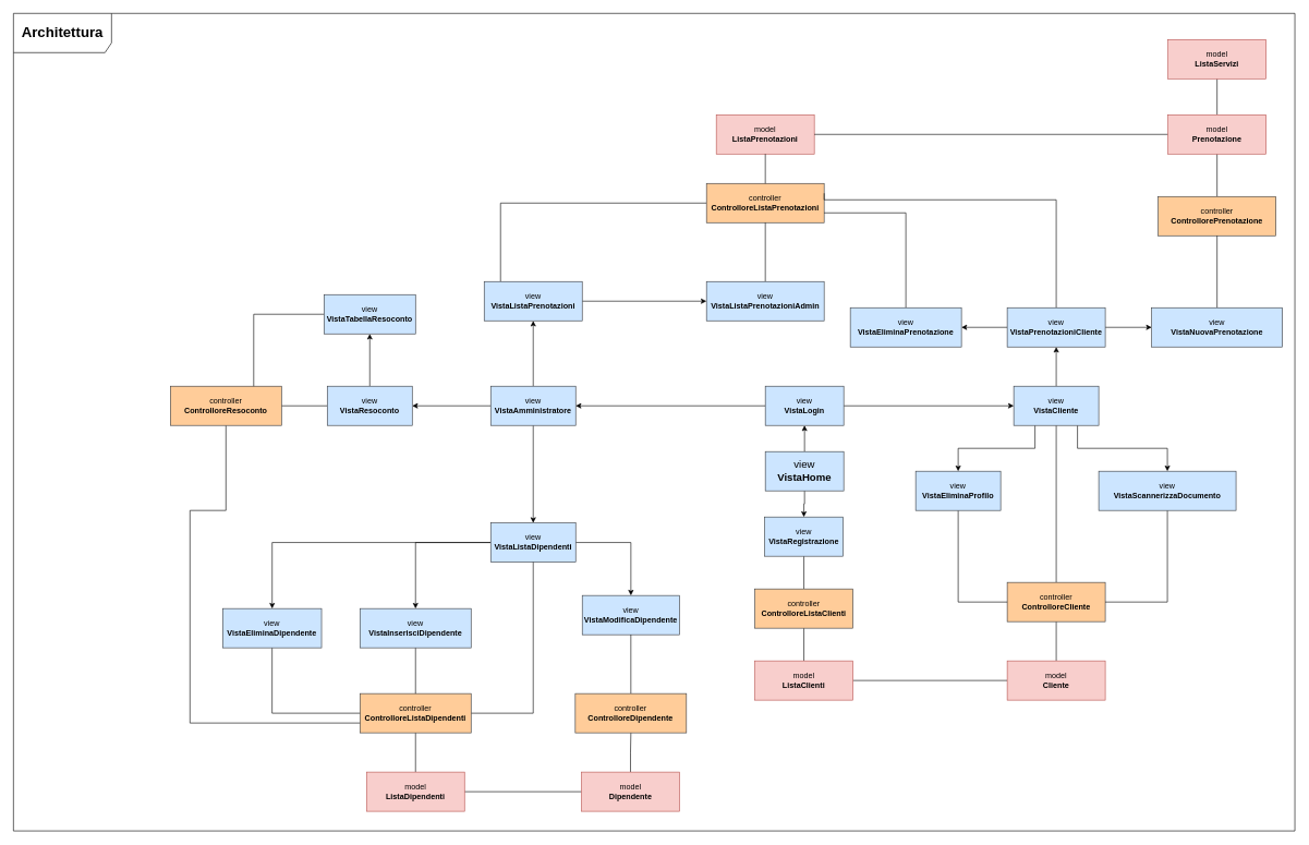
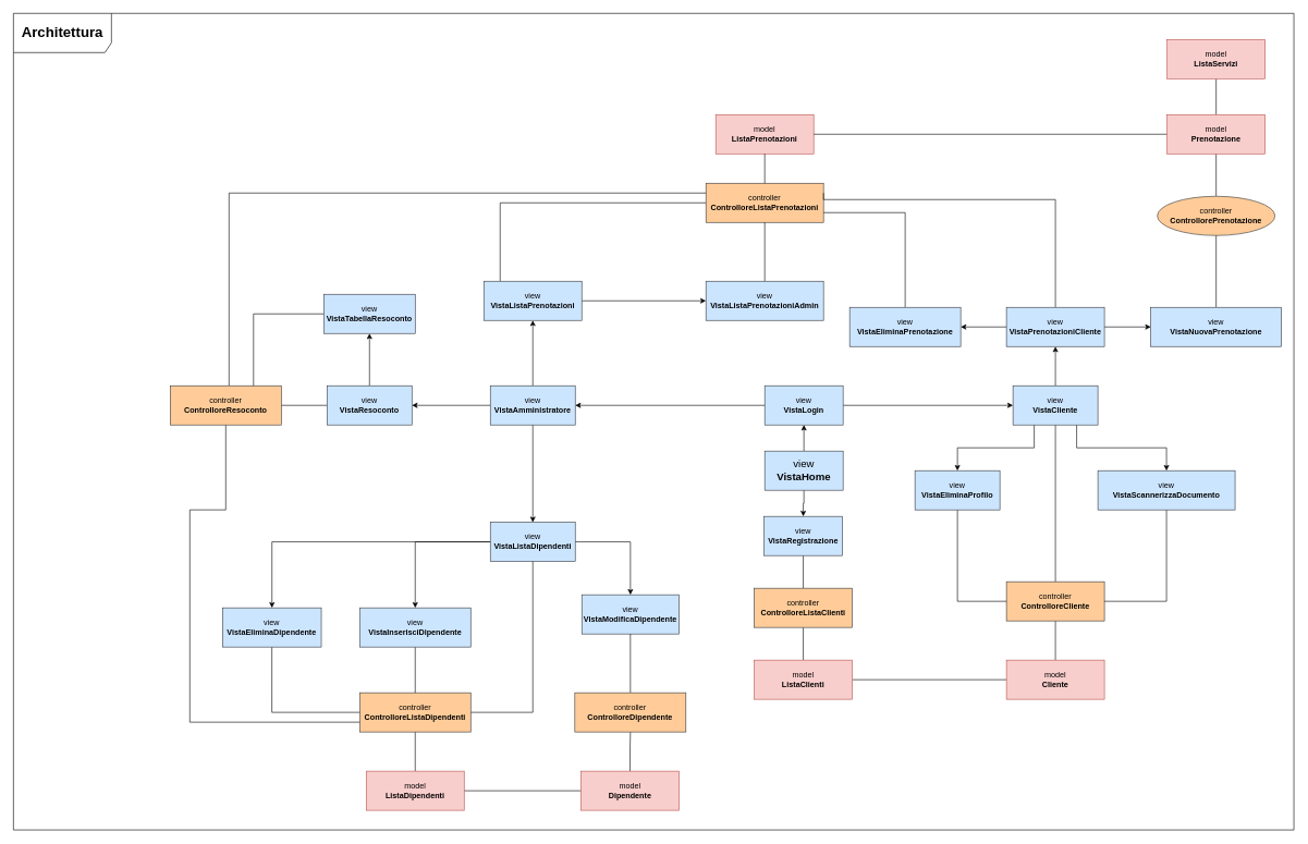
  <mxCell id="0" />
  <mxCell id="1" parent="0" />
  <mxCell id="2" value="" style="edgeStyle=orthogonalEdgeStyle;rounded=0;orthogonalLoop=1;jettySize=auto;html=1;" parent="1" source="4" target="18" edge="1"><mxGeometry relative="1" as="geometry" /></mxCell>
  <mxCell id="3" style="edgeStyle=orthogonalEdgeStyle;rounded=0;orthogonalLoop=1;jettySize=auto;html=1;endArrow=classic;endFill=1;" parent="1" source="4" target="15" edge="1"><mxGeometry relative="1" as="geometry" /></mxCell>
  <mxCell id="4" value="&lt;font style=&quot;font-size: 16px&quot;&gt;view&lt;br&gt;&lt;b&gt;&lt;font style=&quot;font-size: 16px&quot;&gt;VistaHome&lt;/font&gt;&lt;/b&gt;&lt;/font&gt;" style="rounded=0;whiteSpace=wrap;html=1;fillColor=#cce5ff;strokeColor=#36393d;" parent="1" vertex="1"><mxGeometry x="1170" y="690" width="120" height="60" as="geometry" /></mxCell>
  <mxCell id="5" value="" style="edgeStyle=orthogonalEdgeStyle;rounded=0;orthogonalLoop=1;jettySize=auto;html=1;endArrow=classic;endFill=1;" parent="1" source="8" target="26" edge="1"><mxGeometry relative="1" as="geometry" /></mxCell>
  <mxCell id="6" value="" style="edgeStyle=orthogonalEdgeStyle;rounded=0;orthogonalLoop=1;jettySize=auto;html=1;endArrow=classic;endFill=1;" parent="1" source="8" target="33" edge="1"><mxGeometry relative="1" as="geometry" /></mxCell>
  <mxCell id="7" value="" style="edgeStyle=orthogonalEdgeStyle;rounded=0;orthogonalLoop=1;jettySize=auto;html=1;endArrow=classic;endFill=1;" parent="1" source="8" target="41" edge="1"><mxGeometry relative="1" as="geometry" /></mxCell>
  <mxCell id="8" value="view&lt;br&gt;&lt;b&gt;VistaAmministratore&lt;/b&gt;" style="rounded=0;whiteSpace=wrap;html=1;fillColor=#cce5ff;strokeColor=#36393d;" parent="1" vertex="1"><mxGeometry x="750" y="590" width="130" height="60" as="geometry" /></mxCell>
  <mxCell id="9" value="" style="edgeStyle=orthogonalEdgeStyle;rounded=0;orthogonalLoop=1;jettySize=auto;html=1;endArrow=classic;endFill=1;" parent="1" source="13" target="45" edge="1"><mxGeometry relative="1" as="geometry" /></mxCell>
  <mxCell id="10" value="" style="edgeStyle=orthogonalEdgeStyle;rounded=0;orthogonalLoop=1;jettySize=auto;html=1;endArrow=classic;endFill=1;exitX=0.25;exitY=1;exitDx=0;exitDy=0;" parent="1" source="13" target="67" edge="1"><mxGeometry relative="1" as="geometry" /></mxCell>
  <mxCell id="11" value="" style="edgeStyle=orthogonalEdgeStyle;rounded=0;orthogonalLoop=1;jettySize=auto;html=1;endArrow=classic;endFill=1;exitX=0.75;exitY=1;exitDx=0;exitDy=0;" parent="1" source="13" target="69" edge="1"><mxGeometry relative="1" as="geometry" /></mxCell>
  <mxCell id="12" style="edgeStyle=orthogonalEdgeStyle;rounded=0;orthogonalLoop=1;jettySize=auto;html=1;endArrow=none;endFill=0;" parent="1" source="13" target="65" edge="1"><mxGeometry relative="1" as="geometry" /></mxCell>
  <mxCell id="13" value="view&lt;br&gt;&lt;b&gt;VistaCliente&lt;/b&gt;" style="rounded=0;whiteSpace=wrap;html=1;fillColor=#cce5ff;strokeColor=#36393d;" parent="1" vertex="1"><mxGeometry x="1550" y="590" width="130" height="60" as="geometry" /></mxCell>
  <mxCell id="14" value="" style="edgeStyle=orthogonalEdgeStyle;rounded=0;orthogonalLoop=1;jettySize=auto;html=1;strokeColor=#000000;endArrow=none;endFill=0;" parent="1" source="15" target="20" edge="1"><mxGeometry relative="1" as="geometry" /></mxCell>
  <mxCell id="15" value="view&lt;br&gt;&lt;b&gt;VistaRegistrazione&lt;/b&gt;" style="rounded=0;whiteSpace=wrap;html=1;fillColor=#cce5ff;strokeColor=#36393d;" parent="1" vertex="1"><mxGeometry x="1169" y="790" width="120" height="60" as="geometry" /></mxCell>
  <mxCell id="16" value="" style="edgeStyle=orthogonalEdgeStyle;rounded=0;orthogonalLoop=1;jettySize=auto;html=1;" parent="1" source="18" target="8" edge="1"><mxGeometry relative="1" as="geometry" /></mxCell>
  <mxCell id="17" value="" style="edgeStyle=orthogonalEdgeStyle;rounded=0;orthogonalLoop=1;jettySize=auto;html=1;" parent="1" source="18" target="13" edge="1"><mxGeometry relative="1" as="geometry" /></mxCell>
  <mxCell id="18" value="view&lt;br&gt;&lt;b&gt;VistaLogin&lt;/b&gt;" style="rounded=0;whiteSpace=wrap;html=1;fillColor=#cce5ff;strokeColor=#36393d;" parent="1" vertex="1"><mxGeometry x="1170" y="590" width="120" height="60" as="geometry" /></mxCell>
  <mxCell id="19" value="" style="edgeStyle=orthogonalEdgeStyle;rounded=0;orthogonalLoop=1;jettySize=auto;html=1;endArrow=none;endFill=0;" parent="1" source="20" target="22" edge="1"><mxGeometry relative="1" as="geometry" /></mxCell>
  <mxCell id="20" value="controller&lt;br&gt;&lt;b&gt;ControlloreListaClienti&lt;/b&gt;" style="rounded=0;whiteSpace=wrap;html=1;fillColor=#ffcc99;strokeColor=#36393d;" parent="1" vertex="1"><mxGeometry x="1154" y="900" width="150" height="60" as="geometry" /></mxCell>
  <mxCell id="21" value="" style="edgeStyle=orthogonalEdgeStyle;rounded=0;orthogonalLoop=1;jettySize=auto;html=1;endArrow=none;endFill=0;" parent="1" source="22" target="57" edge="1"><mxGeometry relative="1" as="geometry" /></mxCell>
  <mxCell id="22" value="model&lt;br&gt;&lt;b&gt;ListaClienti&lt;/b&gt;" style="rounded=0;whiteSpace=wrap;html=1;fillColor=#f8cecc;strokeColor=#b85450;" parent="1" vertex="1"><mxGeometry x="1154" y="1010" width="150" height="60" as="geometry" /></mxCell>
  <mxCell id="23" value="&lt;font style=&quot;font-size: 22px&quot;&gt;&lt;b&gt;Architettura&lt;/b&gt;&lt;/font&gt;" style="shape=umlFrame;whiteSpace=wrap;html=1;width=150;height=60;" parent="1" vertex="1"><mxGeometry x="20" y="20" width="1960" height="1250" as="geometry" /></mxCell>
  <mxCell id="24" value="" style="edgeStyle=orthogonalEdgeStyle;rounded=0;orthogonalLoop=1;jettySize=auto;html=1;endArrow=none;endFill=0;entryX=0;entryY=0.5;entryDx=0;entryDy=0;" parent="1" source="26" target="27" edge="1"><mxGeometry relative="1" as="geometry"><Array as="points"><mxPoint x="765" y="310" /></Array></mxGeometry></mxCell>
  <mxCell id="25" value="" style="edgeStyle=orthogonalEdgeStyle;rounded=0;orthogonalLoop=1;jettySize=auto;html=1;endArrow=classic;endFill=1;" parent="1" source="26" target="76" edge="1"><mxGeometry relative="1" as="geometry" /></mxCell>
  <mxCell id="26" value="view&lt;br&gt;&lt;b&gt;VistaListaPrenotazioni&lt;/b&gt;" style="rounded=0;whiteSpace=wrap;html=1;fillColor=#cce5ff;strokeColor=#36393d;" parent="1" vertex="1"><mxGeometry x="740" y="430" width="150" height="60" as="geometry" /></mxCell>
  <mxCell id="27" value="controller&lt;br&gt;&lt;b&gt;ControlloreListaPrenotazioni&lt;/b&gt;" style="rounded=0;whiteSpace=wrap;html=1;fillColor=#ffcc99;strokeColor=#36393d;" parent="1" vertex="1"><mxGeometry x="1080" y="280" width="180" height="60" as="geometry" /></mxCell>
  <mxCell id="28" value="model&lt;br&gt;&lt;b&gt;ListaPrenotazioni&lt;/b&gt;" style="rounded=0;whiteSpace=wrap;html=1;fillColor=#f8cecc;strokeColor=#b85450;" parent="1" vertex="1"><mxGeometry x="1095" y="175" width="150" height="60" as="geometry" /></mxCell>
  <mxCell id="29" value="" style="edgeStyle=orthogonalEdgeStyle;rounded=0;orthogonalLoop=1;jettySize=auto;html=1;endArrow=none;endFill=0;" parent="1" source="27" target="28" edge="1"><mxGeometry relative="1" as="geometry"><mxPoint x="995" y="290" as="sourcePoint" /><mxPoint x="995" y="210" as="targetPoint" /></mxGeometry></mxCell>
  <mxCell id="30" value="" style="edgeStyle=orthogonalEdgeStyle;rounded=0;orthogonalLoop=1;jettySize=auto;html=1;" parent="1" source="33" target="58" edge="1"><mxGeometry relative="1" as="geometry" /></mxCell>
  <mxCell id="31" value="" style="edgeStyle=orthogonalEdgeStyle;rounded=0;orthogonalLoop=1;jettySize=auto;html=1;endArrow=classic;endFill=1;" parent="1" source="33" target="62" edge="1"><mxGeometry relative="1" as="geometry" /></mxCell>
  <mxCell id="32" value="" style="edgeStyle=orthogonalEdgeStyle;rounded=0;orthogonalLoop=1;jettySize=auto;html=1;endArrow=classic;endFill=1;" parent="1" source="33" target="64" edge="1"><mxGeometry relative="1" as="geometry" /></mxCell>
  <mxCell id="33" value="view&lt;br&gt;&lt;b&gt;VistaListaDipendenti&lt;/b&gt;" style="rounded=0;whiteSpace=wrap;html=1;fillColor=#cce5ff;strokeColor=#36393d;" parent="1" vertex="1"><mxGeometry x="750" y="799" width="130" height="60" as="geometry" /></mxCell>
  <mxCell id="34" value="" style="edgeStyle=orthogonalEdgeStyle;rounded=0;orthogonalLoop=1;jettySize=auto;html=1;endArrow=none;endFill=0;" parent="1" source="36" target="38" edge="1"><mxGeometry relative="1" as="geometry" /></mxCell>
  <mxCell id="35" style="edgeStyle=orthogonalEdgeStyle;rounded=0;orthogonalLoop=1;jettySize=auto;html=1;entryX=0.5;entryY=1;entryDx=0;entryDy=0;endArrow=none;endFill=0;" parent="1" source="36" target="33" edge="1"><mxGeometry relative="1" as="geometry" /></mxCell>
  <mxCell id="36" value="controller&lt;br&gt;&lt;b&gt;ControlloreListaDipendenti&lt;/b&gt;" style="rounded=0;whiteSpace=wrap;html=1;fillColor=#ffcc99;strokeColor=#36393d;" parent="1" vertex="1"><mxGeometry x="550" y="1060" width="170" height="60" as="geometry" /></mxCell>
  <mxCell id="37" value="" style="edgeStyle=orthogonalEdgeStyle;rounded=0;orthogonalLoop=1;jettySize=auto;html=1;endArrow=none;endFill=0;" parent="1" source="38" target="47" edge="1"><mxGeometry relative="1" as="geometry" /></mxCell>
  <mxCell id="38" value="model&lt;br&gt;&lt;b&gt;ListaDipendenti&lt;/b&gt;" style="rounded=0;whiteSpace=wrap;html=1;fillColor=#f8cecc;strokeColor=#b85450;" parent="1" vertex="1"><mxGeometry x="560" y="1180" width="150" height="60" as="geometry" /></mxCell>
  <mxCell id="39" value="" style="edgeStyle=orthogonalEdgeStyle;rounded=0;orthogonalLoop=1;jettySize=auto;html=1;endArrow=none;endFill=0;" parent="1" source="41" target="50" edge="1"><mxGeometry relative="1" as="geometry" /></mxCell>
  <mxCell id="40" value="" style="edgeStyle=orthogonalEdgeStyle;rounded=0;orthogonalLoop=1;jettySize=auto;html=1;endArrow=classic;endFill=1;" parent="1" source="41" target="78" edge="1"><mxGeometry relative="1" as="geometry" /></mxCell>
  <mxCell id="41" value="view&lt;br&gt;&lt;b&gt;VistaResoconto&lt;/b&gt;" style="rounded=0;whiteSpace=wrap;html=1;fillColor=#cce5ff;strokeColor=#36393d;" parent="1" vertex="1"><mxGeometry x="500" y="590" width="130" height="60" as="geometry" /></mxCell>
  <mxCell id="42" value="" style="edgeStyle=orthogonalEdgeStyle;rounded=0;orthogonalLoop=1;jettySize=auto;html=1;endArrow=classic;endFill=1;" parent="1" source="45" target="71" edge="1"><mxGeometry relative="1" as="geometry" /></mxCell>
  <mxCell id="43" value="" style="edgeStyle=orthogonalEdgeStyle;rounded=0;orthogonalLoop=1;jettySize=auto;html=1;endArrow=classic;endFill=1;" parent="1" source="45" target="73" edge="1"><mxGeometry relative="1" as="geometry" /></mxCell>
  <mxCell id="44" style="edgeStyle=orthogonalEdgeStyle;rounded=0;orthogonalLoop=1;jettySize=auto;html=1;entryX=1;entryY=0.25;entryDx=0;entryDy=0;endArrow=none;endFill=0;exitX=0.5;exitY=0;exitDx=0;exitDy=0;" parent="1" source="45" target="27" edge="1"><mxGeometry relative="1" as="geometry"><Array as="points"><mxPoint x="1615" y="305" /></Array></mxGeometry></mxCell>
  <mxCell id="45" value="view&lt;br&gt;&lt;b&gt;VistaPrenotazioniCliente&lt;/b&gt;" style="rounded=0;whiteSpace=wrap;html=1;fillColor=#cce5ff;strokeColor=#36393d;" parent="1" vertex="1"><mxGeometry x="1540" y="470" width="150" height="60" as="geometry" /></mxCell>
  <mxCell id="46" style="edgeStyle=orthogonalEdgeStyle;rounded=0;orthogonalLoop=1;jettySize=auto;html=1;endArrow=none;endFill=0;" parent="1" source="47" target="60" edge="1"><mxGeometry relative="1" as="geometry" /></mxCell>
  <mxCell id="47" value="model&lt;br&gt;&lt;b&gt;Dipendente&lt;/b&gt;" style="rounded=0;whiteSpace=wrap;html=1;fillColor=#f8cecc;strokeColor=#b85450;" parent="1" vertex="1"><mxGeometry x="888.75" y="1180" width="150" height="60" as="geometry" /></mxCell>
+ <mxCell id="48" style="edgeStyle=orthogonalEdgeStyle;rounded=0;orthogonalLoop=1;jettySize=auto;html=1;entryX=0;entryY=0.25;entryDx=0;entryDy=0;endArrow=none;endFill=0;" parent="1" source="50" target="27" edge="1"><mxGeometry relative="1" as="geometry"><Array as="points"><mxPoint x="350" y="295" /></Array></mxGeometry></mxCell>
  <mxCell id="49" style="edgeStyle=orthogonalEdgeStyle;rounded=0;orthogonalLoop=1;jettySize=auto;html=1;entryX=0;entryY=0.75;entryDx=0;entryDy=0;endArrow=none;endFill=0;" parent="1" source="50" target="36" edge="1"><mxGeometry relative="1" as="geometry"><Array as="points"><mxPoint x="345" y="780" /><mxPoint x="290" y="780" /><mxPoint x="290" y="1105" /></Array></mxGeometry></mxCell>
  <mxCell id="50" value="controller&lt;br&gt;&lt;b&gt;ControlloreResoconto&lt;/b&gt;" style="rounded=0;whiteSpace=wrap;html=1;fillColor=#ffcc99;strokeColor=#36393d;" parent="1" vertex="1"><mxGeometry x="260" y="590" width="170" height="60" as="geometry" /></mxCell>
  <mxCell id="51" value="" style="edgeStyle=orthogonalEdgeStyle;rounded=0;orthogonalLoop=1;jettySize=auto;html=1;endArrow=none;endFill=0;" parent="1" source="52" target="55" edge="1"><mxGeometry relative="1" as="geometry" /></mxCell>
- <mxCell id="52" value="controller&lt;br&gt;&lt;b&gt;ControllorePrenotazione&lt;/b&gt;" style="rounded=0;whiteSpace=wrap;html=1;fillColor=#ffcc99;strokeColor=#36393d;" parent="1" vertex="1"><mxGeometry x="1771" y="300" width="180" height="60" as="geometry" /></mxCell>
+ <mxCell id="52" value="controller&lt;br&gt;&lt;b&gt;ControllorePrenotazione&lt;/b&gt;" style="ellipse;whiteSpace=wrap;html=1;fillColor=#ffcc99;strokeColor=#36393d;" parent="1" vertex="1"><mxGeometry x="1771" y="300" width="180" height="60" as="geometry" /></mxCell>
  <mxCell id="53" value="" style="edgeStyle=orthogonalEdgeStyle;rounded=0;orthogonalLoop=1;jettySize=auto;html=1;endArrow=none;endFill=0;entryX=1;entryY=0.5;entryDx=0;entryDy=0;" parent="1" source="55" target="28" edge="1"><mxGeometry relative="1" as="geometry"><mxPoint x="1350" y="290" as="targetPoint" /></mxGeometry></mxCell>
  <mxCell id="54" style="edgeStyle=orthogonalEdgeStyle;rounded=0;orthogonalLoop=1;jettySize=auto;html=1;entryX=0.5;entryY=1;entryDx=0;entryDy=0;endArrow=none;endFill=0;" parent="1" source="55" target="74" edge="1"><mxGeometry relative="1" as="geometry" /></mxCell>
  <mxCell id="55" value="model&lt;br&gt;&lt;b&gt;Prenotazione&lt;/b&gt;" style="rounded=0;whiteSpace=wrap;html=1;fillColor=#f8cecc;strokeColor=#b85450;" parent="1" vertex="1"><mxGeometry x="1786" y="175" width="150" height="60" as="geometry" /></mxCell>
  <mxCell id="56" value="" style="edgeStyle=orthogonalEdgeStyle;rounded=0;orthogonalLoop=1;jettySize=auto;html=1;endArrow=none;endFill=0;" parent="1" source="57" target="65" edge="1"><mxGeometry relative="1" as="geometry" /></mxCell>
  <mxCell id="57" value="model&lt;br&gt;&lt;b&gt;Cliente&lt;/b&gt;" style="rounded=0;whiteSpace=wrap;html=1;fillColor=#f8cecc;strokeColor=#b85450;" parent="1" vertex="1"><mxGeometry x="1540" y="1010" width="150" height="60" as="geometry" /></mxCell>
  <mxCell id="58" value="view&lt;br&gt;&lt;b&gt;VistaModificaDipendente&lt;/b&gt;" style="rounded=0;whiteSpace=wrap;html=1;fillColor=#cce5ff;strokeColor=#36393d;" parent="1" vertex="1"><mxGeometry x="890" y="910" width="148.75" height="60" as="geometry" /></mxCell>
  <mxCell id="59" value="" style="edgeStyle=orthogonalEdgeStyle;rounded=0;orthogonalLoop=1;jettySize=auto;html=1;endArrow=none;endFill=0;" parent="1" source="60" target="58" edge="1"><mxGeometry relative="1" as="geometry" /></mxCell>
  <mxCell id="60" value="controller&lt;br&gt;&lt;b&gt;ControlloreDipendente&lt;/b&gt;" style="rounded=0;whiteSpace=wrap;html=1;fillColor=#ffcc99;strokeColor=#36393d;" parent="1" vertex="1"><mxGeometry x="879.37" y="1060" width="170" height="60" as="geometry" /></mxCell>
  <mxCell id="61" value="" style="edgeStyle=orthogonalEdgeStyle;rounded=0;orthogonalLoop=1;jettySize=auto;html=1;endArrow=none;endFill=0;entryX=0;entryY=0.5;entryDx=0;entryDy=0;exitX=0.5;exitY=1;exitDx=0;exitDy=0;" edge="1" parent="1" source="62" target="36"><mxGeometry relative="1" as="geometry"><mxPoint x="415.625" y="1070" as="targetPoint" /></mxGeometry></mxCell>
  <mxCell id="62" value="view&lt;br&gt;&lt;b&gt;VistaEliminaDipendente&lt;/b&gt;" style="rounded=0;whiteSpace=wrap;html=1;fillColor=#cce5ff;strokeColor=#36393d;" parent="1" vertex="1"><mxGeometry x="340" y="930" width="151.25" height="60" as="geometry" /></mxCell>
  <mxCell id="63" style="edgeStyle=orthogonalEdgeStyle;rounded=0;orthogonalLoop=1;jettySize=auto;html=1;endArrow=none;endFill=0;" parent="1" source="64" target="36" edge="1"><mxGeometry relative="1" as="geometry" /></mxCell>
  <mxCell id="64" value="view&lt;br&gt;&lt;b&gt;VistaInserisciDipendente&lt;/b&gt;" style="rounded=0;whiteSpace=wrap;html=1;fillColor=#cce5ff;strokeColor=#36393d;" parent="1" vertex="1"><mxGeometry x="550" y="930" width="170" height="60" as="geometry" /></mxCell>
  <mxCell id="65" value="controller&lt;br&gt;&lt;b&gt;ControlloreCliente&lt;br&gt;&lt;/b&gt;" style="rounded=0;whiteSpace=wrap;html=1;fillColor=#ffcc99;strokeColor=#36393d;" parent="1" vertex="1"><mxGeometry x="1540" y="890" width="150" height="60" as="geometry" /></mxCell>
  <mxCell id="66" style="edgeStyle=orthogonalEdgeStyle;rounded=0;orthogonalLoop=1;jettySize=auto;html=1;entryX=0;entryY=0.5;entryDx=0;entryDy=0;endArrow=none;endFill=0;exitX=0.5;exitY=1;exitDx=0;exitDy=0;" parent="1" source="67" target="65" edge="1"><mxGeometry relative="1" as="geometry" /></mxCell>
  <mxCell id="67" value="view&lt;br&gt;&lt;b&gt;VistaEliminaProfilo&lt;br&gt;&lt;/b&gt;" style="rounded=0;whiteSpace=wrap;html=1;fillColor=#cce5ff;strokeColor=#36393d;" parent="1" vertex="1"><mxGeometry x="1400" y="720" width="130" height="60" as="geometry" /></mxCell>
  <mxCell id="68" style="edgeStyle=orthogonalEdgeStyle;rounded=0;orthogonalLoop=1;jettySize=auto;html=1;entryX=1;entryY=0.5;entryDx=0;entryDy=0;endArrow=none;endFill=0;" parent="1" source="69" target="65" edge="1"><mxGeometry relative="1" as="geometry" /></mxCell>
  <mxCell id="69" value="view&lt;br&gt;&lt;b&gt;VistaScannerizzaDocumento&lt;br&gt;&lt;/b&gt;" style="rounded=0;whiteSpace=wrap;html=1;fillColor=#cce5ff;strokeColor=#36393d;" parent="1" vertex="1"><mxGeometry x="1680" y="720" width="210" height="60" as="geometry" /></mxCell>
  <mxCell id="70" style="edgeStyle=orthogonalEdgeStyle;rounded=0;orthogonalLoop=1;jettySize=auto;html=1;endArrow=none;endFill=0;" parent="1" source="71" target="52" edge="1"><mxGeometry relative="1" as="geometry" /></mxCell>
  <mxCell id="71" value="view&lt;br&gt;&lt;b&gt;VistaNuovaPrenotazione&lt;/b&gt;" style="rounded=0;whiteSpace=wrap;html=1;fillColor=#cce5ff;strokeColor=#36393d;" parent="1" vertex="1"><mxGeometry x="1761" y="470" width="200" height="60" as="geometry" /></mxCell>
  <mxCell id="72" style="edgeStyle=orthogonalEdgeStyle;rounded=0;orthogonalLoop=1;jettySize=auto;html=1;endArrow=none;endFill=0;exitX=0.5;exitY=0;exitDx=0;exitDy=0;entryX=1;entryY=0.75;entryDx=0;entryDy=0;" parent="1" source="73" target="27" edge="1"><mxGeometry relative="1" as="geometry"><mxPoint x="1070" y="320" as="targetPoint" /></mxGeometry></mxCell>
  <mxCell id="73" value="view&lt;br&gt;&lt;b&gt;VistaEliminaPrenotazione&lt;/b&gt;" style="rounded=0;whiteSpace=wrap;html=1;fillColor=#cce5ff;strokeColor=#36393d;" parent="1" vertex="1"><mxGeometry x="1300" y="470" width="170" height="60" as="geometry" /></mxCell>
  <mxCell id="74" value="model&lt;br&gt;&lt;b&gt;ListaServizi&lt;br&gt;&lt;/b&gt;" style="rounded=0;whiteSpace=wrap;html=1;fillColor=#f8cecc;strokeColor=#b85450;" parent="1" vertex="1"><mxGeometry x="1786" y="60" width="150" height="60" as="geometry" /></mxCell>
  <mxCell id="75" style="edgeStyle=orthogonalEdgeStyle;rounded=0;orthogonalLoop=1;jettySize=auto;html=1;entryX=0.5;entryY=1;entryDx=0;entryDy=0;endArrow=none;endFill=0;" parent="1" source="76" target="27" edge="1"><mxGeometry relative="1" as="geometry" /></mxCell>
  <mxCell id="76" value="view&lt;br&gt;&lt;b&gt;VistaListaPrenotazioniAdmin&lt;/b&gt;" style="rounded=0;whiteSpace=wrap;html=1;fillColor=#cce5ff;strokeColor=#36393d;" parent="1" vertex="1"><mxGeometry x="1080" y="430" width="180" height="60" as="geometry" /></mxCell>
  <mxCell id="77" style="edgeStyle=orthogonalEdgeStyle;rounded=0;orthogonalLoop=1;jettySize=auto;html=1;entryX=0.75;entryY=0;entryDx=0;entryDy=0;endArrow=none;endFill=0;" edge="1" parent="1" source="78" target="50"><mxGeometry relative="1" as="geometry" /></mxCell>
  <mxCell id="78" value="view&lt;br&gt;&lt;b&gt;VistaTabellaResoconto&lt;/b&gt;" style="rounded=0;whiteSpace=wrap;html=1;fillColor=#cce5ff;strokeColor=#36393d;" parent="1" vertex="1"><mxGeometry x="495" y="450" width="140" height="60" as="geometry" /></mxCell>
